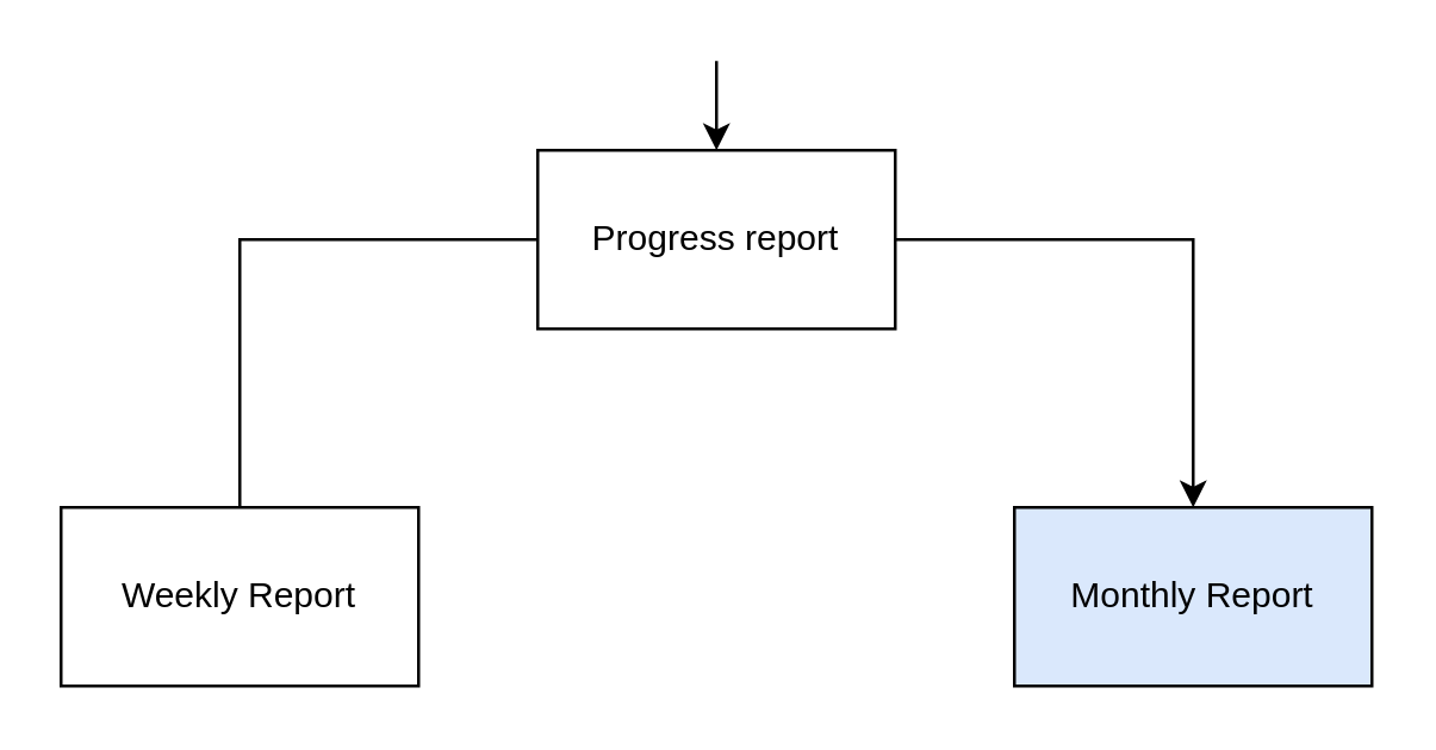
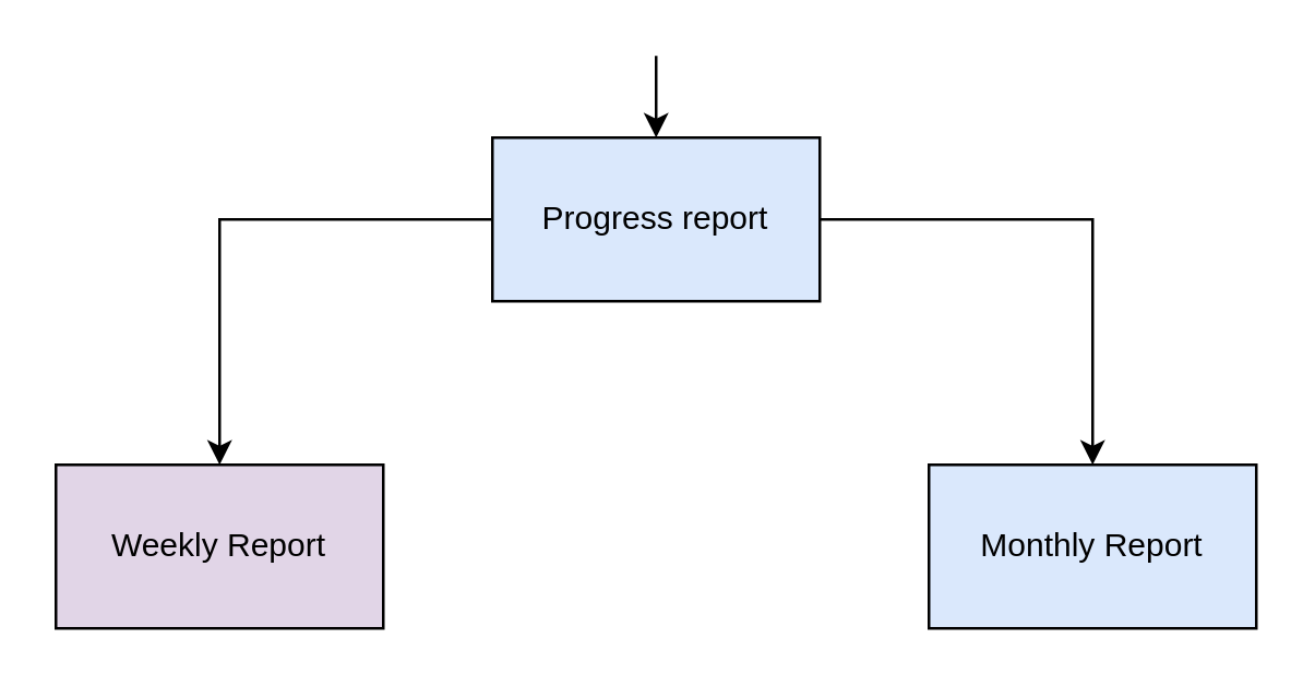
  <mxCell id="0" />
  <mxCell id="1" parent="0" />
- <mxCell id="2" style="edgeStyle=orthogonalEdgeStyle;rounded=0;orthogonalLoop=1;jettySize=auto;html=1;exitX=0;exitY=0.5;exitDx=0;exitDy=0;entryX=0.5;entryY=0;entryDx=0;entryDy=0;endArrow=none;" edge="1" parent="1" source="5" target="6"><mxGeometry relative="1" as="geometry" /></mxCell>
+ <mxCell id="2" style="edgeStyle=orthogonalEdgeStyle;rounded=0;orthogonalLoop=1;jettySize=auto;html=1;exitX=0;exitY=0.5;exitDx=0;exitDy=0;entryX=0.5;entryY=0;entryDx=0;entryDy=0;" edge="1" parent="1" source="5" target="6"><mxGeometry relative="1" as="geometry" /></mxCell>
  <mxCell id="3" style="edgeStyle=orthogonalEdgeStyle;rounded=0;orthogonalLoop=1;jettySize=auto;html=1;exitX=1;exitY=0.5;exitDx=0;exitDy=0;entryX=0.5;entryY=0;entryDx=0;entryDy=0;" edge="1" parent="1" source="5" target="7"><mxGeometry relative="1" as="geometry" /></mxCell>
  <mxCell id="4" style="edgeStyle=orthogonalEdgeStyle;rounded=0;orthogonalLoop=1;jettySize=auto;html=1;exitX=0.5;exitY=0;exitDx=0;exitDy=0;entryX=0.5;entryY=0;entryDx=0;entryDy=0;" edge="1" parent="1" target="5"><mxGeometry relative="1" as="geometry"><mxPoint x="240" y="20" as="sourcePoint" /></mxGeometry></mxCell>
- <mxCell id="5" value="Progress report" style="rounded=0;whiteSpace=wrap;html=1;" vertex="1" parent="1"><mxGeometry x="180" y="50" width="120" height="60" as="geometry" /></mxCell>
- <mxCell id="6" value="Weekly Report" style="rounded=0;whiteSpace=wrap;html=1;" vertex="1" parent="1"><mxGeometry x="20" y="170" width="120" height="60" as="geometry" /></mxCell>
+ <mxCell id="5" value="Progress report" style="rounded=0;whiteSpace=wrap;html=1;fillColor=#dae8fc;" vertex="1" parent="1"><mxGeometry x="180" y="50" width="120" height="60" as="geometry" /></mxCell>
+ <mxCell id="6" value="Weekly Report" style="rounded=0;whiteSpace=wrap;html=1;fillColor=#e1d5e7;" vertex="1" parent="1"><mxGeometry x="20" y="170" width="120" height="60" as="geometry" /></mxCell>
  <mxCell id="7" value="Monthly Report" style="rounded=0;whiteSpace=wrap;html=1;fillColor=#dae8fc;" vertex="1" parent="1"><mxGeometry x="340" y="170" width="120" height="60" as="geometry" /></mxCell>
